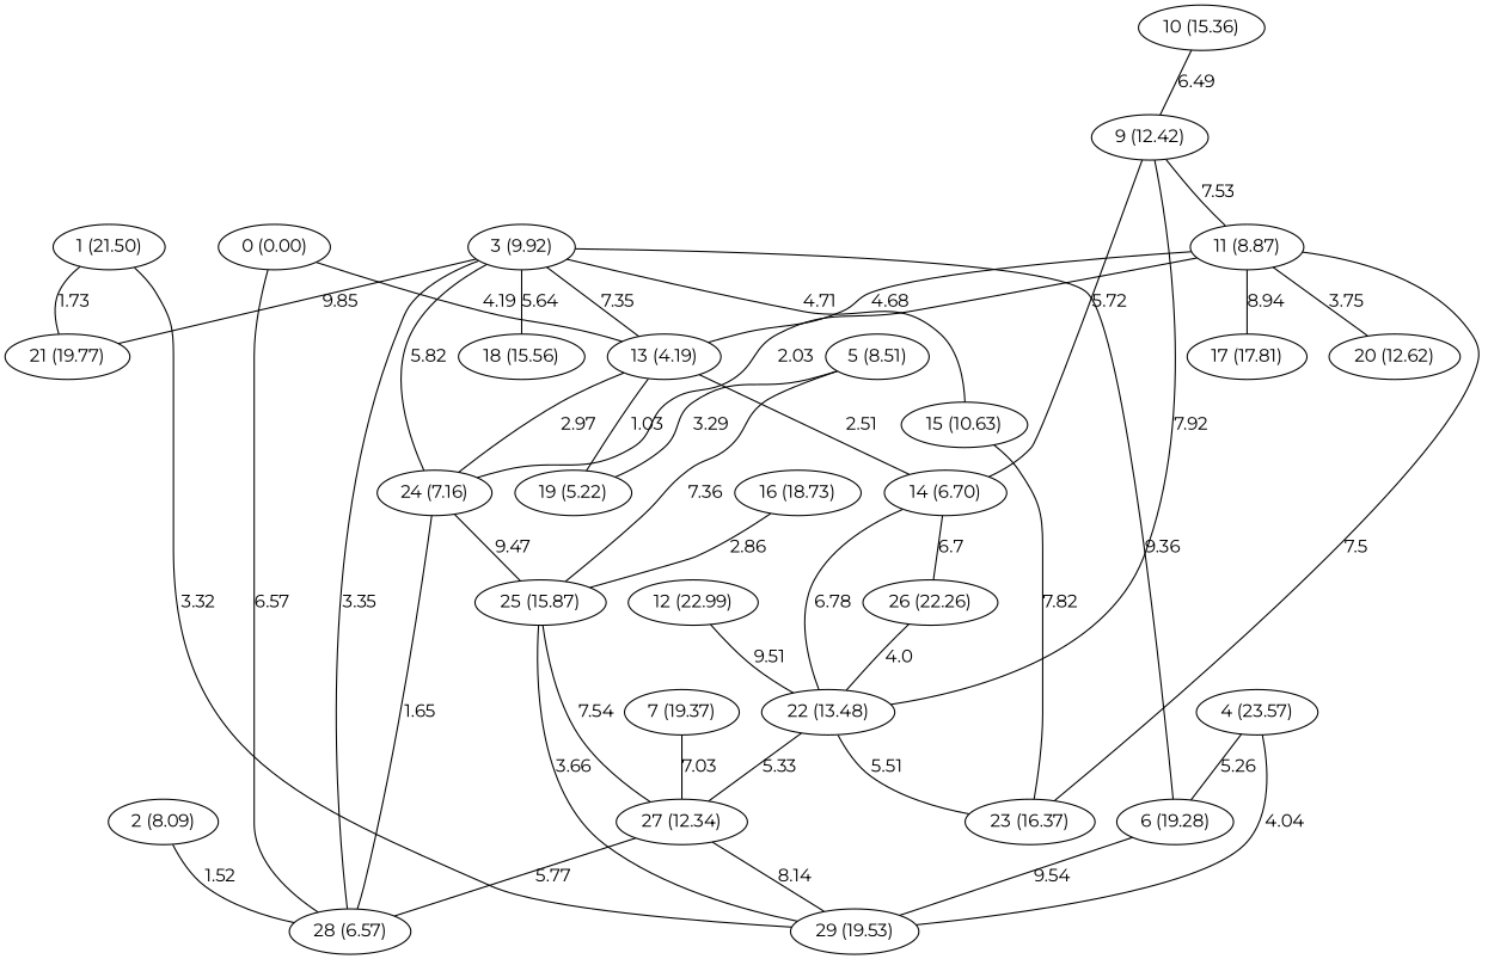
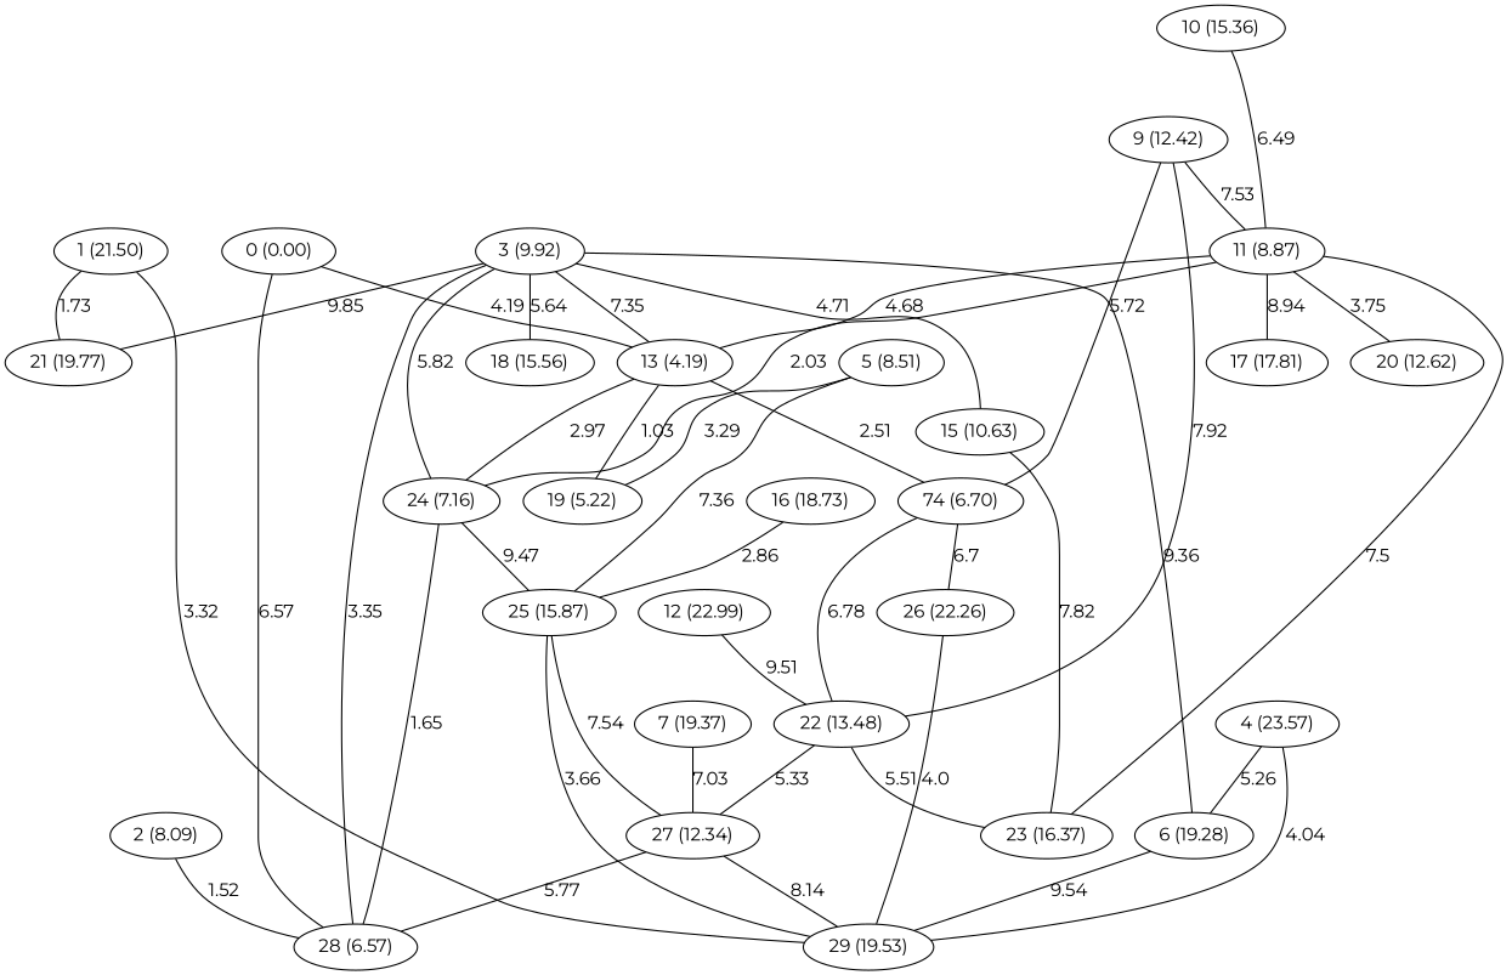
  graph {
    fontname=Montserrat
    node [fontname=Montserrat]
    edge [fontname=Montserrat]
    "0 (0.00)"
    "13 (4.19)"
    "28 (6.57)"
    "24 (7.16)"
    "19 (5.22)"
-   "14 (6.70)"
+   "14 (6.70)" [label="74 (6.70)"]
    "1 (21.50)"
    "21 (19.77)"
    "29 (19.53)"
    "2 (8.09)"
    "3 (9.92)"
    "6 (19.28)"
    n13 [label="15 (10.63)"]
    "18 (15.56)"
    "23 (16.37)"
    "25 (15.87)"
    "4 (23.57)"
    "5 (8.51)"
    "27 (12.34)"
    "7 (19.37)"
    "9 (12.42)"
    "11 (8.87)"
    "22 (13.48)"
    "17 (17.81)"
    "20 (12.62)"
    "26 (22.26)"
    "10 (15.36)"
    "12 (22.99)"
    "16 (18.73)"
    "0 (0.00)" -- "13 (4.19)" [label=4.19]
    "0 (0.00)" -- "28 (6.57)" [label=6.57]
    "13 (4.19)" -- "24 (7.16)" [label=2.97]
    "13 (4.19)" -- "19 (5.22)" [label=1.03]
    "13 (4.19)" -- "14 (6.70)" [label=2.51]
    "24 (7.16)" -- "28 (6.57)" [label=1.65]
    "24 (7.16)" -- "25 (15.87)" [label=9.47]
    "14 (6.70)" -- "22 (13.48)" [label=6.78]
    "14 (6.70)" -- "26 (22.26)" [label=6.7]
    "1 (21.50)" -- "21 (19.77)" [label=1.73]
    "1 (21.50)" -- "29 (19.53)" [label=3.32]
    "2 (8.09)" -- "28 (6.57)" [label=1.52]
    "3 (9.92)" -- "13 (4.19)" [label=7.35]
    "3 (9.92)" -- "28 (6.57)" [label=3.35]
    "3 (9.92)" -- "24 (7.16)" [label=5.82]
    "3 (9.92)" -- "21 (19.77)" [label=9.85]
    "3 (9.92)" -- "6 (19.28)" [label=9.36]
    "3 (9.92)" -- n13 [label=4.71]
    "3 (9.92)" -- "18 (15.56)" [label=5.64]
    "6 (19.28)" -- "29 (19.53)" [label=9.54]
    n13 -- "23 (16.37)" [label=7.82]
    "25 (15.87)" -- "29 (19.53)" [label=3.66]
    "25 (15.87)" -- "27 (12.34)" [label=7.54]
    "4 (23.57)" -- "29 (19.53)" [label=4.04]
    "4 (23.57)" -- "6 (19.28)" [label=5.26]
    "5 (8.51)" -- "19 (5.22)" [label=3.29]
    "5 (8.51)" -- "25 (15.87)" [label=7.36]
    "27 (12.34)" -- "28 (6.57)" [label=5.77]
    "27 (12.34)" -- "29 (19.53)" [label=8.14]
    "7 (19.37)" -- "27 (12.34)" [label=7.03]
    "9 (12.42)" -- "14 (6.70)" [label=5.72]
    "9 (12.42)" -- "11 (8.87)" [label=7.53]
    "9 (12.42)" -- "22 (13.48)" [label=7.92]
    "11 (8.87)" -- "13 (4.19)" [label=4.68]
    "11 (8.87)" -- "24 (7.16)" [label=2.03]
    "11 (8.87)" -- "23 (16.37)" [label=7.5]
    "11 (8.87)" -- "17 (17.81)" [label=8.94]
    "11 (8.87)" -- "20 (12.62)" [label=3.75]
    "22 (13.48)" -- "23 (16.37)" [label=5.51]
    "22 (13.48)" -- "27 (12.34)" [label=5.33]
-   "26 (22.26)" -- "22 (13.48)" [label=4.0]
-   "10 (15.36)" -- "9 (12.42)" [label=6.49]
+   "26 (22.26)" -- "29 (19.53)" [label=4.0]
+   "10 (15.36)" -- "11 (8.87)" [label=6.49]
    "12 (22.99)" -- "22 (13.48)" [label=9.51]
    "16 (18.73)" -- "25 (15.87)" [label=2.86]
  }
